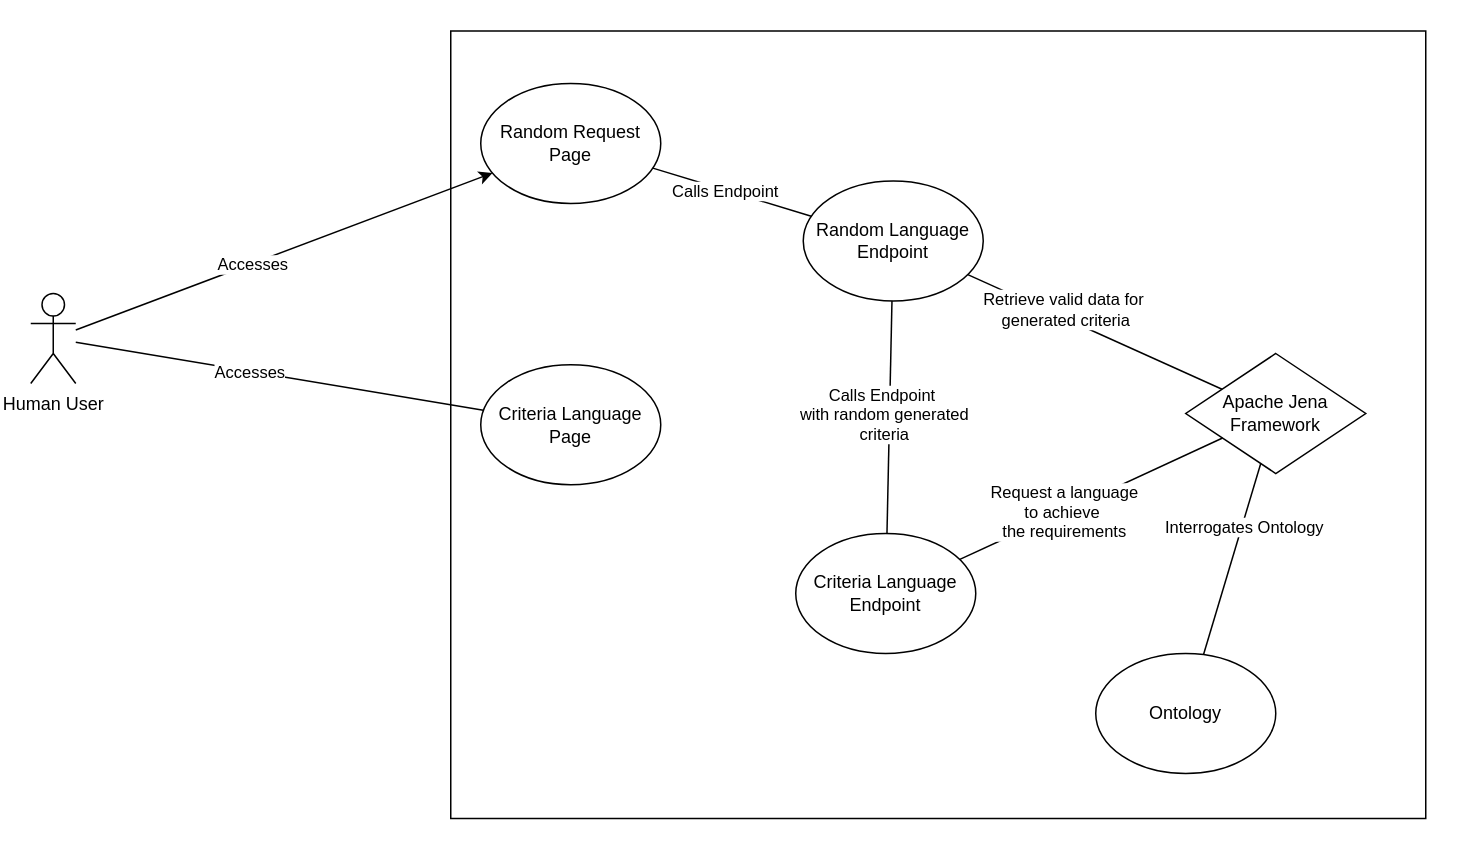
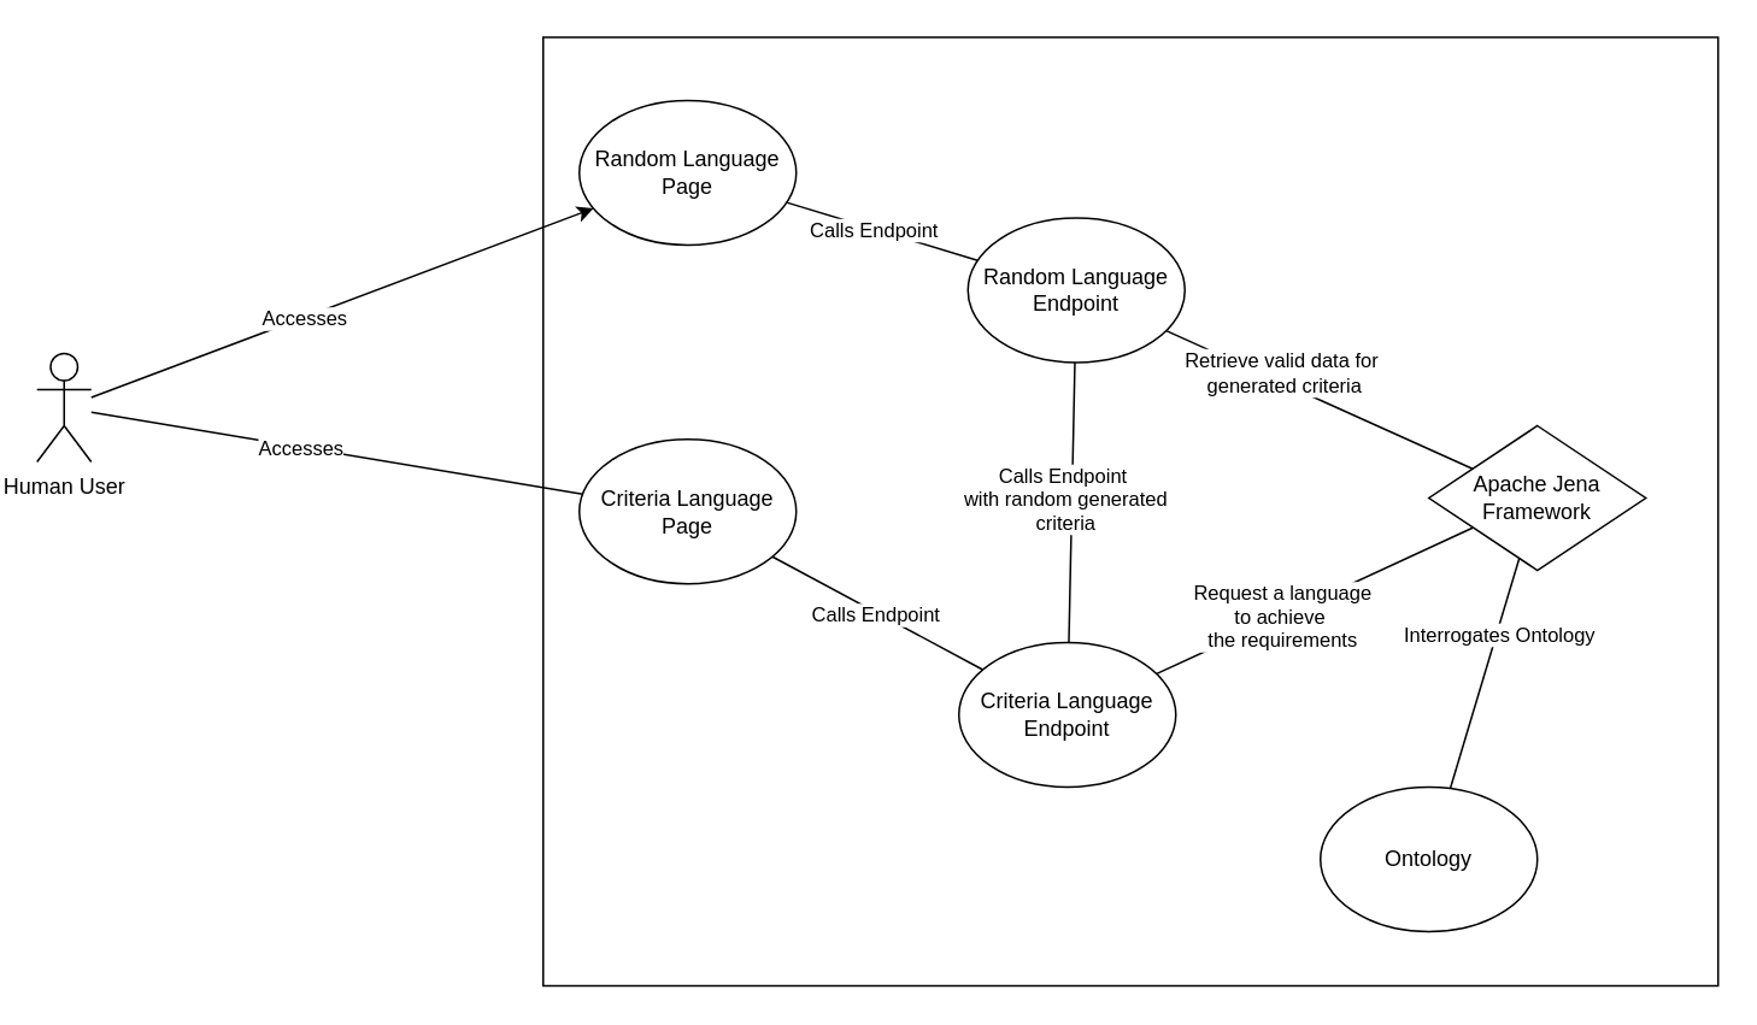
  <mxCell id="0" />
  <mxCell id="1" parent="0" />
  <mxCell id="2" value="Human User" style="shape=umlActor;verticalLabelPosition=bottom;verticalAlign=top;html=1;outlineConnect=0;" vertex="1" parent="1"><mxGeometry x="20" y="195" width="30" height="60" as="geometry" /></mxCell>
  <mxCell id="3" value="" style="rounded=0;whiteSpace=wrap;html=1;" vertex="1" parent="1"><mxGeometry x="300" y="20" width="650" height="525" as="geometry" /></mxCell>
- <mxCell id="4" value="Random Request Page" style="ellipse;whiteSpace=wrap;html=1;" vertex="1" parent="1"><mxGeometry x="320" y="55" width="120" height="80" as="geometry" /></mxCell>
+ <mxCell id="4" value="Random Language Page" style="ellipse;whiteSpace=wrap;html=1;" vertex="1" parent="1"><mxGeometry x="320" y="55" width="120" height="80" as="geometry" /></mxCell>
  <mxCell id="5" value="Criteria Language Page" style="ellipse;whiteSpace=wrap;html=1;" vertex="1" parent="1"><mxGeometry x="320" y="242.5" width="120" height="80" as="geometry" /></mxCell>
  <mxCell id="6" value="" style="endArrow=classic;html=1;rounded=0;" edge="1" parent="1" source="2" target="4"><mxGeometry width="50" height="50" relative="1" as="geometry"><mxPoint x="140" y="215" as="sourcePoint" /><mxPoint x="190" y="165" as="targetPoint" /></mxGeometry></mxCell>
  <mxCell id="7" value="Accesses" style="edgeLabel;html=1;align=center;verticalAlign=middle;resizable=0;points=[];" vertex="1" connectable="0" parent="6"><mxGeometry x="-0.148" relative="1" as="geometry"><mxPoint y="1" as="offset" /></mxGeometry></mxCell>
  <mxCell id="8" value="" style="endArrow=none;html=1;rounded=0;" edge="1" parent="1" source="2" target="5"><mxGeometry width="50" height="50" relative="1" as="geometry"><mxPoint x="60" y="229" as="sourcePoint" /><mxPoint x="338" y="125" as="targetPoint" /></mxGeometry></mxCell>
  <mxCell id="9" value="Accesses" style="edgeLabel;html=1;align=center;verticalAlign=middle;resizable=0;points=[];" vertex="1" connectable="0" parent="8"><mxGeometry x="-0.148" relative="1" as="geometry"><mxPoint y="1" as="offset" /></mxGeometry></mxCell>
  <mxCell id="10" value="Random Language Endpoint" style="ellipse;whiteSpace=wrap;html=1;" vertex="1" parent="1"><mxGeometry x="535" y="120" width="120" height="80" as="geometry" /></mxCell>
  <mxCell id="11" value="Criteria Language Endpoint" style="ellipse;whiteSpace=wrap;html=1;" vertex="1" parent="1"><mxGeometry x="530" y="355" width="120" height="80" as="geometry" /></mxCell>
  <mxCell id="12" value="Apache Jena Framework" style="rhombus;whiteSpace=wrap;html=1;" vertex="1" parent="1"><mxGeometry x="790" y="235" width="120" height="80" as="geometry" /></mxCell>
  <mxCell id="13" value="" style="endArrow=none;html=1;rounded=0;" edge="1" parent="1" source="11" target="12"><mxGeometry width="50" height="50" relative="1" as="geometry"><mxPoint x="70" y="455" as="sourcePoint" /><mxPoint x="120" y="405" as="targetPoint" /></mxGeometry></mxCell>
  <mxCell id="14" value="Request a language&lt;br&gt;to achieve&amp;nbsp;&lt;br&gt;the requirements" style="edgeLabel;html=1;align=center;verticalAlign=middle;resizable=0;points=[];" vertex="1" connectable="0" parent="13"><mxGeometry x="-0.216" relative="1" as="geometry"><mxPoint as="offset" /></mxGeometry></mxCell>
+ <mxCell id="15" value="" style="endArrow=none;html=1;rounded=0;" edge="1" parent="1" source="11" target="5"><mxGeometry width="50" height="50" relative="1" as="geometry"><mxPoint x="90" y="475" as="sourcePoint" /><mxPoint x="140" y="425" as="targetPoint" /></mxGeometry></mxCell>
+ <mxCell id="16" value="Calls Endpoint" style="edgeLabel;html=1;align=center;verticalAlign=middle;resizable=0;points=[];" vertex="1" connectable="0" parent="15"><mxGeometry x="0.015" y="1" relative="1" as="geometry"><mxPoint as="offset" /></mxGeometry></mxCell>
  <mxCell id="17" value="" style="endArrow=none;html=1;rounded=0;" edge="1" parent="1" source="4" target="10"><mxGeometry width="50" height="50" relative="1" as="geometry"><mxPoint x="100" y="485" as="sourcePoint" /><mxPoint x="150" y="435" as="targetPoint" /></mxGeometry></mxCell>
  <mxCell id="18" value="Calls Endpoint" style="edgeLabel;html=1;align=center;verticalAlign=middle;resizable=0;points=[];" vertex="1" connectable="0" parent="17"><mxGeometry x="-0.1" y="-1" relative="1" as="geometry"><mxPoint as="offset" /></mxGeometry></mxCell>
  <mxCell id="19" value="" style="endArrow=none;html=1;rounded=0;" edge="1" parent="1" source="25" target="12"><mxGeometry width="50" height="50" relative="1" as="geometry"><mxPoint x="90" y="475" as="sourcePoint" /><mxPoint x="140" y="425" as="targetPoint" /></mxGeometry></mxCell>
  <mxCell id="20" value="Interrogates Ontology" style="edgeLabel;html=1;align=center;verticalAlign=middle;resizable=0;points=[];" vertex="1" connectable="0" parent="19"><mxGeometry x="0.338" y="-1" relative="1" as="geometry"><mxPoint as="offset" /></mxGeometry></mxCell>
  <mxCell id="21" value="" style="endArrow=none;html=1;rounded=0;" edge="1" parent="1" source="11" target="10"><mxGeometry width="50" height="50" relative="1" as="geometry"><mxPoint x="100" y="485" as="sourcePoint" /><mxPoint x="150" y="435" as="targetPoint" /></mxGeometry></mxCell>
  <mxCell id="22" value="Calls Endpoint&amp;nbsp;&lt;br&gt;with random generated&lt;br&gt;criteria" style="edgeLabel;html=1;align=center;verticalAlign=middle;resizable=0;points=[];" vertex="1" connectable="0" parent="21"><mxGeometry x="0.02" y="4" relative="1" as="geometry"><mxPoint as="offset" /></mxGeometry></mxCell>
  <mxCell id="23" value="" style="endArrow=none;html=1;rounded=0;" edge="1" parent="1" source="12" target="10"><mxGeometry width="50" height="50" relative="1" as="geometry"><mxPoint x="110" y="495" as="sourcePoint" /><mxPoint x="160" y="445" as="targetPoint" /></mxGeometry></mxCell>
  <mxCell id="24" value="Retrieve valid data for&amp;nbsp;&lt;br&gt;generated criteria" style="edgeLabel;html=1;align=center;verticalAlign=middle;resizable=0;points=[];" vertex="1" connectable="0" parent="23"><mxGeometry x="0.373" y="-1" relative="1" as="geometry"><mxPoint x="12" as="offset" /></mxGeometry></mxCell>
  <mxCell id="25" value="Ontology" style="ellipse;whiteSpace=wrap;html=1;" vertex="1" parent="1"><mxGeometry x="730" y="435" width="120" height="80" as="geometry" /></mxCell>
